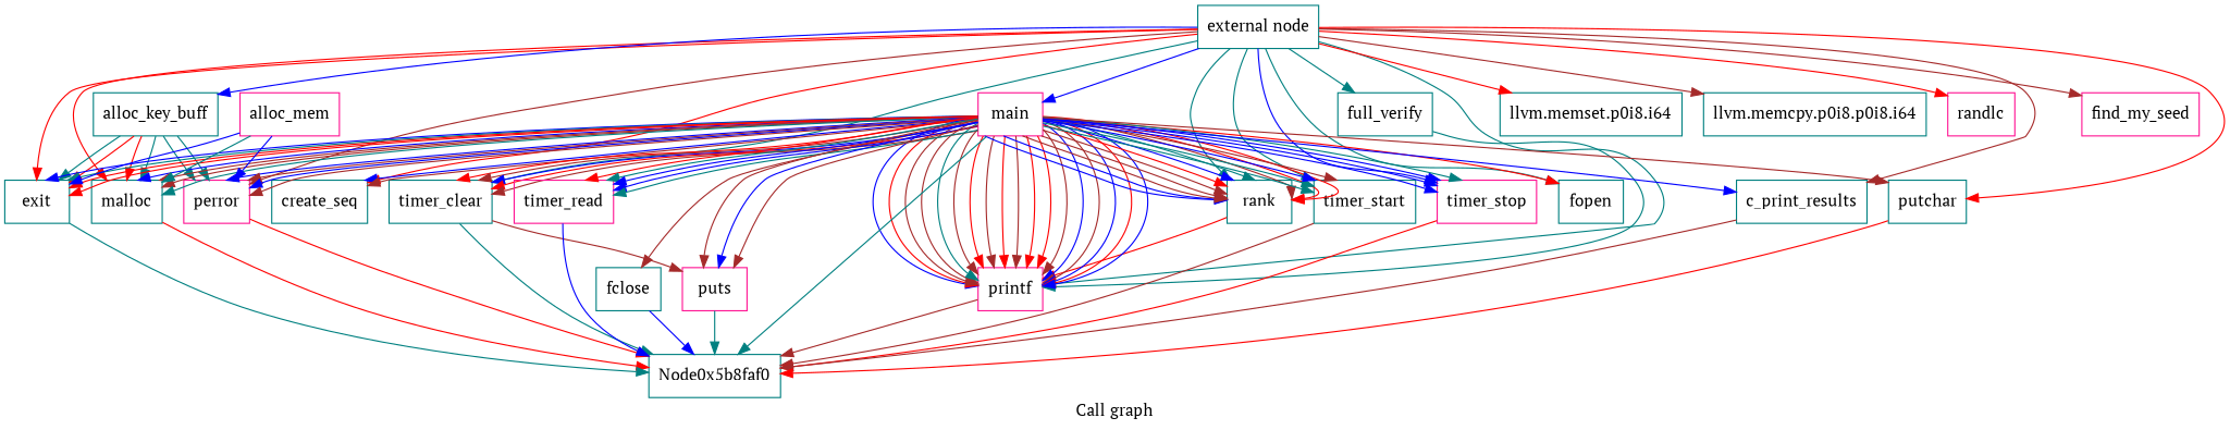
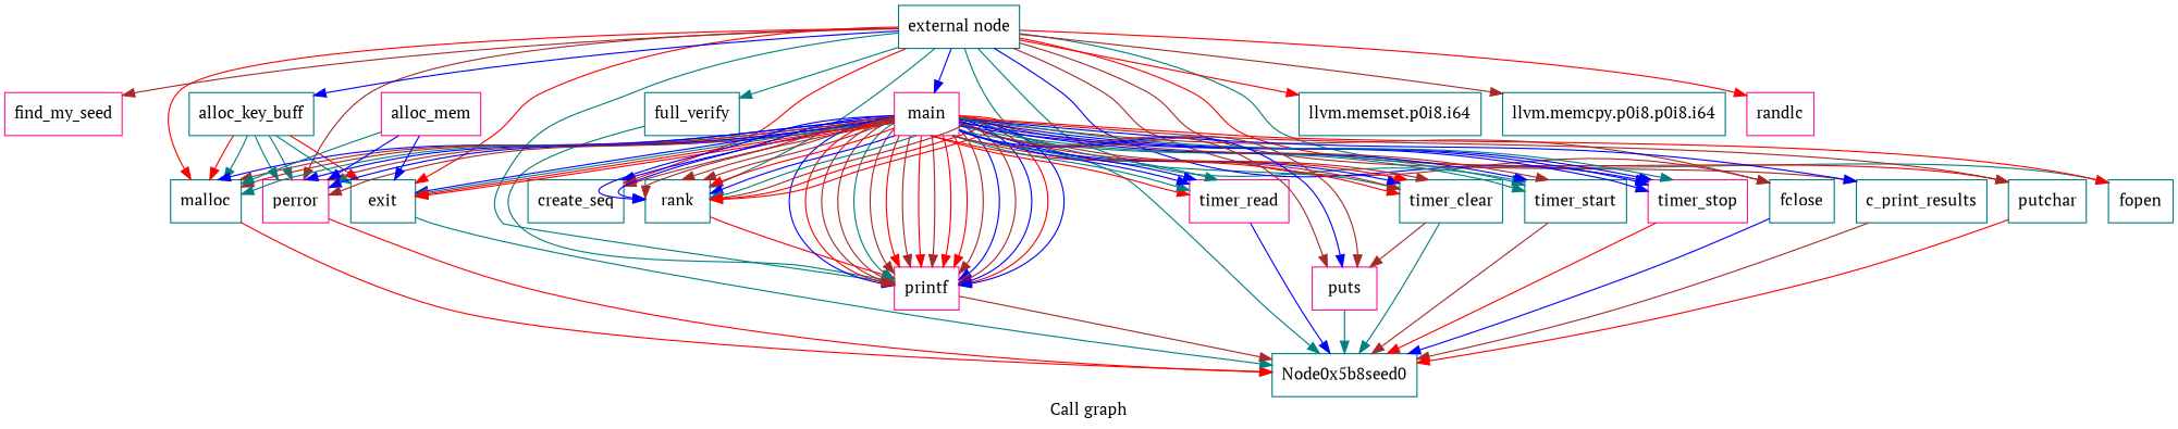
  digraph {
    fontname="PT Serif"
    label="Call graph"
    node [color=teal fontname="PT Serif" shape=record]
    edge [color=brown fontname="PT Serif"]
    n1 [label="{external node}"]
    n2 [color=deeppink label="{randlc}"]
    n3 [color=deeppink label="{find_my_seed}"]
    n4 [label="{create_seq}"]
    n5 [label="{malloc}"]
    n6 [color=deeppink label="{perror}"]
    n7 [label="{exit}"]
    n8 [label="{alloc_key_buff}"]
    n9 [label="{full_verify}"]
    n10 [color=deeppink label="{printf}"]
    n11 [label="{rank}"]
    n12 [color=deeppink label="{main}"]
    n13 [label="{fopen}"]
    n14 [label="{fclose}"]
    n15 [label="{timer_clear}"]
    n16 [label="{timer_start}"]
    n17 [color=deeppink label="{timer_stop}"]
    n18 [label="{c_print_results}"]
    n19 [label="{putchar}"]
    n20 [label="{llvm.memset.p0i8.i64}"]
    n21 [label="{llvm.memcpy.p0i8.p0i8.i64}"]
    n22 [color=deeppink label="{alloc_mem}"]
-   Node0x5b8faf0 [shape=box]
+   Node0x5b8faf0 [shape=box label=Node0x5b8seed0]
    n24 [color=deeppink label="{timer_read}"]
    n25 [color=deeppink label="{puts}"]
    n1 -> n2 [color=red]
    n1 -> n3
    n1 -> n4 [color=red]
    n1 -> n5 [color=red]
    n1 -> n6
    n1 -> n7 [color=red]
    n1 -> n8 [color=blue]
    n1 -> n9 [color=teal]
    n1 -> n10 [color=teal]
    n1 -> n11 [color=teal]
    n1 -> n12 [color=blue]
    n1 -> n13 [color=teal]
+   n1 -> n14
    n1 -> n15 [color=teal]
    n1 -> n16 [color=teal]
    n1 -> n17 [color=blue]
    n1 -> n18
    n1 -> n19 [color=red]
    n1 -> n20 [color=red]
    n1 -> n21
    n5 -> Node0x5b8faf0 [color=red]
    n6 -> Node0x5b8faf0 [color=red]
    n7 -> Node0x5b8faf0 [color=teal]
    n8 -> n5 [color=red]
    n8 -> n5 [color=teal]
    n8 -> n6 [color=teal]
    n8 -> n6 [color=teal]
    n8 -> n7 [color=teal]
    n8 -> n7 [color=red]
    n9 -> n10 [color=teal]
    n10 -> Node0x5b8faf0
    n11 -> n10 [color=red]
    n12 -> n4 [color=blue]
    n12 -> n4
    n12 -> n5 [color=blue]
    n12 -> n5
    n12 -> n5
    n12 -> n5 [color=teal]
    n12 -> n6 [color=blue]
    n12 -> n6
    n12 -> n6 [color=blue]
    n12 -> n6
    n12 -> n7 [color=blue]
    n12 -> n7 [color=teal]
    n12 -> n7 [color=red]
    n12 -> n7 [color=red]
    n12 -> n10 [color=blue]
    n12 -> n10 [color=red]
    n12 -> n10
    n12 -> n10
    n12 -> n10 [color=teal]
    n12 -> n10
    n12 -> n10 [color=red]
    n12 -> n10
    n12 -> n10 [color=red]
    n12 -> n10
    n12 -> n10 [color=red]
    n12 -> n10 [color=red]
    n12 -> n10
    n12 -> n10 [color=blue]
    n12 -> n10
    n12 -> n10 [color=blue]
    n12 -> n10 [color=red]
    n12 -> n10 [color=blue]
    n12 -> n11 [color=blue]
    n12 -> n11 [color=blue]
    n12 -> n11
    n12 -> n11
    n12 -> n11
    n12 -> n11 [color=red]
    n12 -> n11 [color=blue]
    n12 -> n11 [color=teal]
    n12 -> n11
    n12 -> n11 [color=red]
    n12 -> n11 [color=red]
    n12 -> n13 [color=red]
    n12 -> n14
    n12 -> n15 [color=red]
    n12 -> n15
    n12 -> n15 [color=blue]
    n12 -> n15 [color=red]
    n12 -> n15
    n12 -> n16 [color=teal]
    n12 -> n16 [color=teal]
    n12 -> n16 [color=blue]
    n12 -> n16
    n12 -> n17 [color=blue]
    n12 -> n17 [color=blue]
    n12 -> n17 [color=blue]
    n12 -> n17 [color=teal]
    n12 -> n18 [color=blue]
    n12 -> n19
    n12 -> Node0x5b8faf0 [color=teal]
    n12 -> n24 [color=red]
    n12 -> n24 [color=teal]
    n12 -> n24 [color=blue]
    n12 -> n24 [color=blue]
    n12 -> n24 [color=teal]
    n12 -> n25
    n12 -> n25 [color=blue]
    n12 -> n25
    n14 -> Node0x5b8faf0 [color=blue]
    n15 -> Node0x5b8faf0 [color=teal]
    n15 -> n25
    n16 -> Node0x5b8faf0
    n17 -> Node0x5b8faf0 [color=red]
    n18 -> Node0x5b8faf0
    n19 -> Node0x5b8faf0 [color=red]
    n22 -> n5 [color=teal]
    n22 -> n6 [color=blue]
    n22 -> n7 [color=blue]
    n24 -> Node0x5b8faf0 [color=blue]
    n25 -> Node0x5b8faf0 [color=teal]
  }
